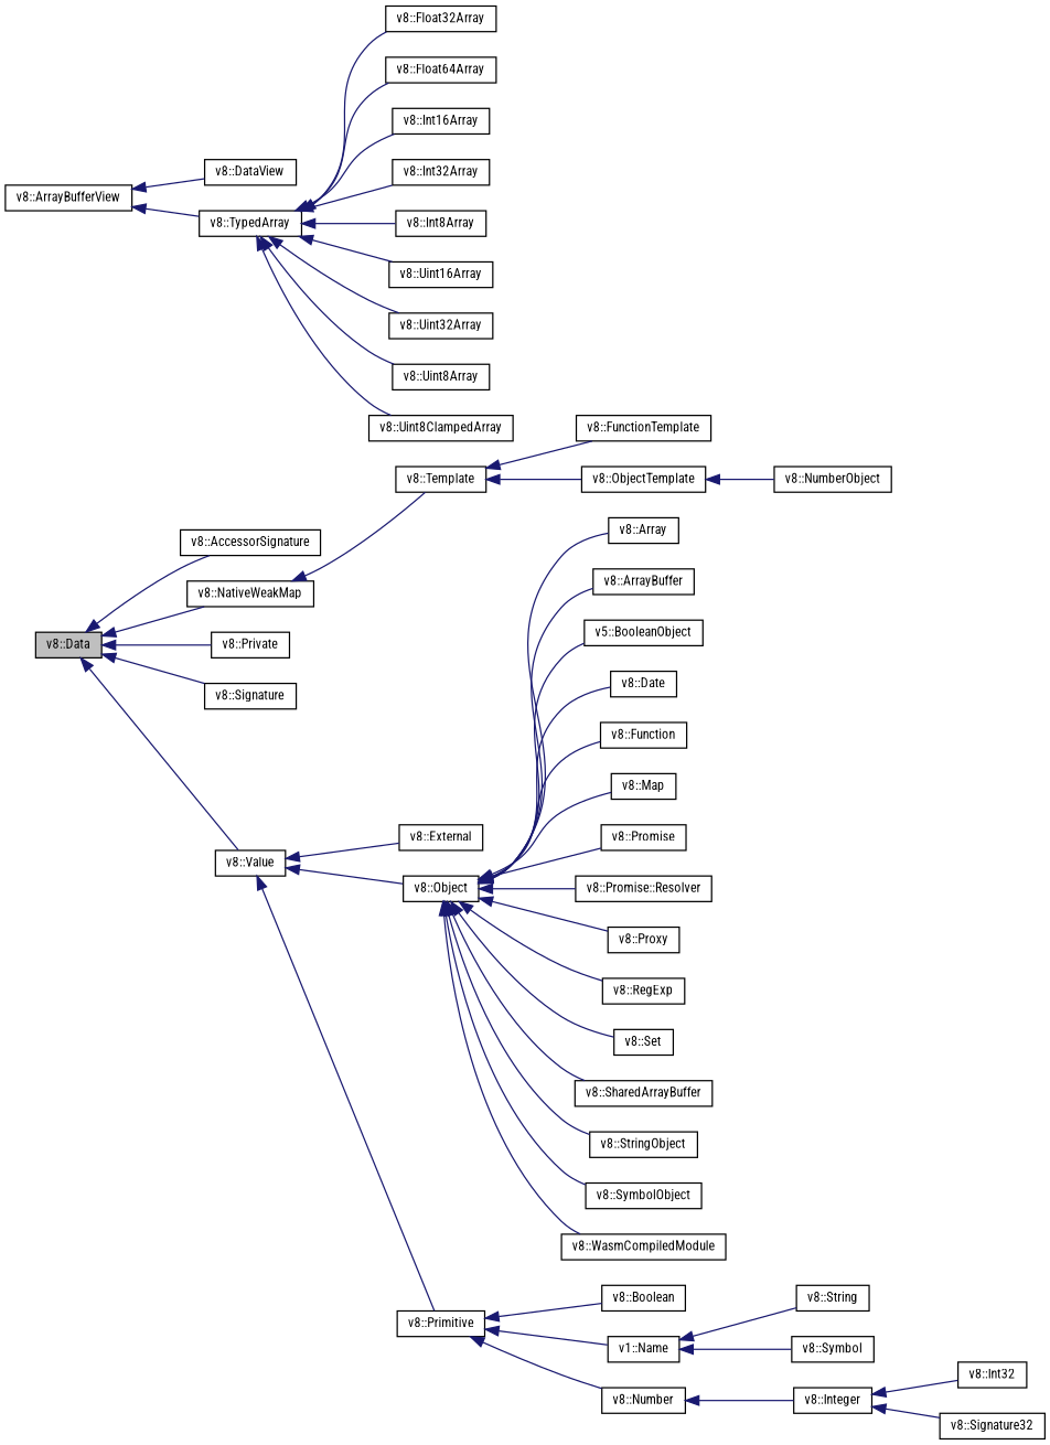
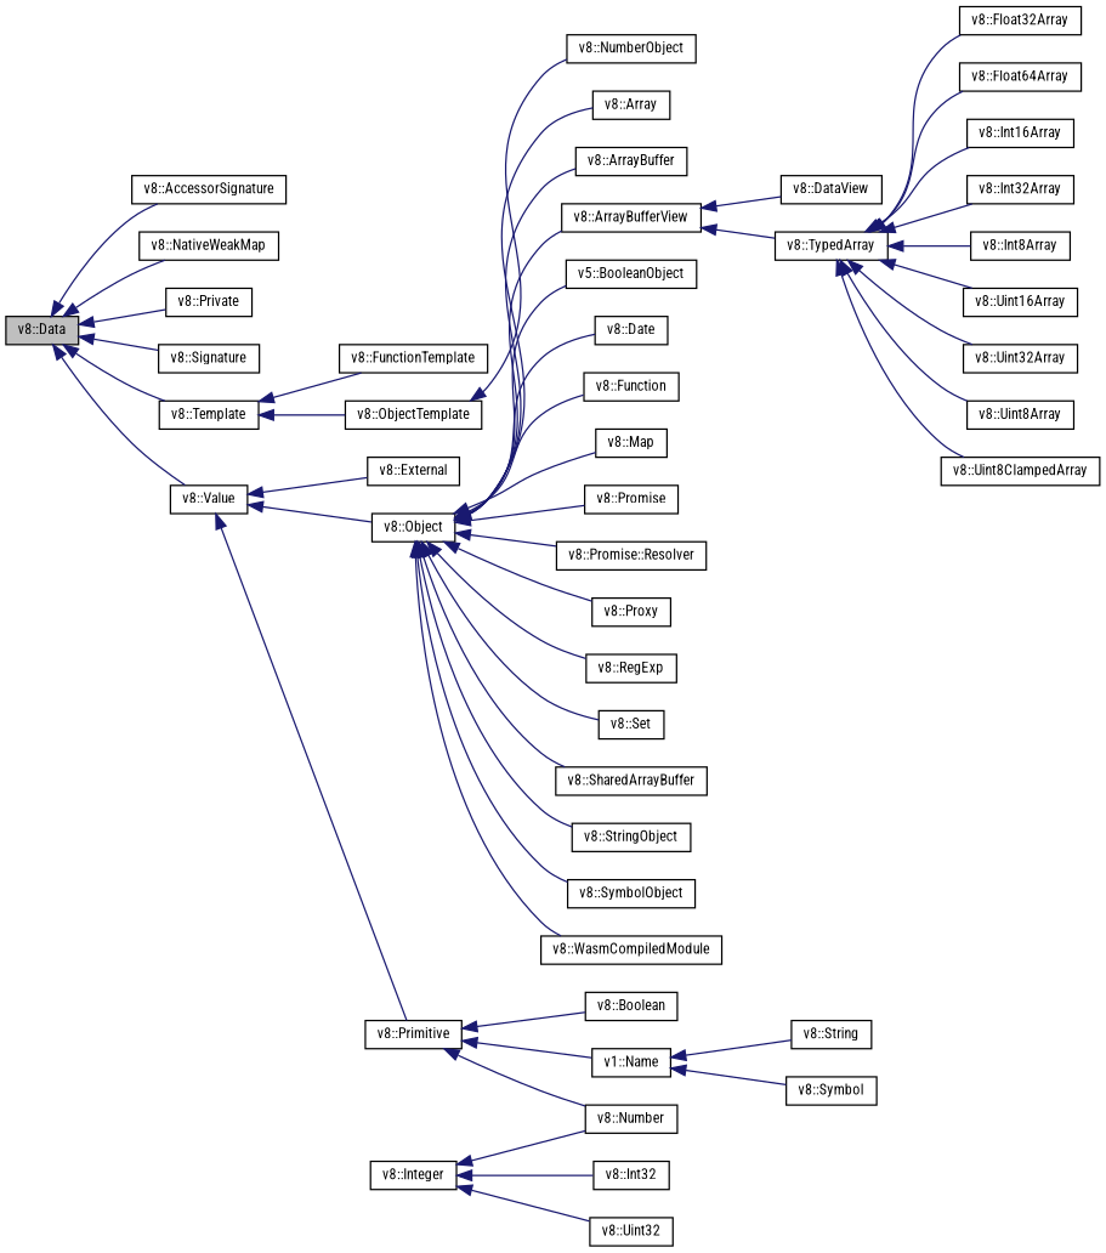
  digraph {
    fontname="Roboto Condensed"
    rankdir=LR
    node [color=black fillcolor=white fontname="Roboto Condensed" fontsize=10 shape=record style=filled]
    edge [color=midnightblue dir=back fontname="Roboto Condensed" fontsize=10 labelfontname=Helvetica labelfontsize=10 style=solid]
    n1 [fillcolor=grey75 fontcolor=black height=0.2 label="v8::Data" width=0.4]
    n2 [height=0.2 label="v8::AccessorSignature" width=0.4]
    n3 [height=0.2 label="v8::NativeWeakMap" width=0.4]
    n4 [height=0.2 label="v8::Private" width=0.4]
    n5 [height=0.2 label="v8::Signature" width=0.4]
    n6 [height=0.2 label="v8::Template" width=0.4]
    n7 [height=0.2 label="v8::Value" width=0.4]
    n8 [height=0.2 label="v8::FunctionTemplate" width=0.4]
    n9 [height=0.2 label="v8::ObjectTemplate" width=0.4]
    n10 [height=0.2 label="v8::External" width=0.4]
    n11 [height=0.2 label="v8::Object" width=0.4]
    n12 [height=0.2 label="v8::Primitive" width=0.4]
    n13 [height=0.2 label="v8::NumberObject" width=0.4]
    n14 [height=0.2 label="v8::Array" width=0.4]
    n15 [height=0.2 label="v8::ArrayBuffer" width=0.4]
    n16 [height=0.2 label="v8::ArrayBufferView" width=0.4]
    n17 [height=0.2 label="v5::BooleanObject" width=0.4]
    n18 [height=0.2 label="v8::Date" width=0.4]
    n19 [height=0.2 label="v8::Function" width=0.4]
    n20 [height=0.2 label="v8::Map" width=0.4]
    n21 [height=0.2 label="v8::Promise" width=0.4]
    n22 [height=0.2 label="v8::Promise::Resolver" width=0.4]
    n23 [height=0.2 label="v8::Proxy" width=0.4]
    n24 [height=0.2 label="v8::RegExp" width=0.4]
    n25 [height=0.2 label="v8::Set" width=0.4]
    n26 [height=0.2 label="v8::SharedArrayBuffer" width=0.4]
    n27 [height=0.2 label="v8::StringObject" width=0.4]
    n28 [height=0.2 label="v8::SymbolObject" width=0.4]
    n29 [height=0.2 label="v8::WasmCompiledModule" width=0.4]
    n30 [height=0.2 label="v8::Boolean" width=0.4]
    n31 [height=0.2 label="v1::Name" width=0.4]
    n32 [height=0.2 label="v8::Number" width=0.4]
    n33 [height=0.2 label="v8::DataView" width=0.4]
    n34 [height=0.2 label="v8::TypedArray" width=0.4]
    n35 [height=0.2 label="v8::Float32Array" width=0.4]
    n36 [height=0.2 label="v8::Float64Array" width=0.4]
    n37 [height=0.2 label="v8::Int16Array" width=0.4]
    n38 [height=0.2 label="v8::Int32Array" width=0.4]
    n39 [height=0.2 label="v8::Int8Array" width=0.4]
    n40 [height=0.2 label="v8::Uint16Array" width=0.4]
    n41 [height=0.2 label="v8::Uint32Array" width=0.4]
    n42 [height=0.2 label="v8::Uint8Array" width=0.4]
    n43 [height=0.2 label="v8::Uint8ClampedArray" width=0.4]
    n44 [height=0.2 label="v8::String" width=0.4]
    n45 [height=0.2 label="v8::Symbol" width=0.4]
    n46 [height=0.2 label="v8::Integer" width=0.4]
    n47 [height=0.2 label="v8::Int32" width=0.4]
-   n48 [height=0.2 label="v8::Signature32" width=0.4]
+   n48 [height=0.2 label="v8::Uint32" width=0.4]
    n1 -> n2
    n1 -> n3
    n1 -> n4
    n1 -> n5
-   n3 -> n6
+   n1 -> n6
    n1 -> n7
    n6 -> n8
    n6 -> n9
    n7 -> n10
    n7 -> n11
    n7 -> n12
    n9 -> n13
    n11 -> n14
    n11 -> n15
+   n11 -> n16
    n11 -> n17
    n11 -> n18
    n11 -> n19
    n11 -> n20
    n11 -> n21
    n11 -> n22
    n11 -> n23
    n11 -> n24
    n11 -> n25
    n11 -> n26
    n11 -> n27
    n11 -> n28
    n11 -> n29
    n12 -> n30
    n12 -> n31
    n12 -> n32
    n16 -> n33
    n16 -> n34
    n31 -> n44
    n31 -> n45
-   n32 -> n46
+   n46 -> n32
    n34 -> n35
    n34 -> n36
    n34 -> n37
    n34 -> n38
    n34 -> n39
    n34 -> n40
    n34 -> n41
    n34 -> n42
    n34 -> n43
    n46 -> n47
    n46 -> n48
  }
